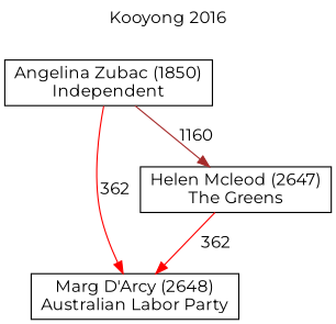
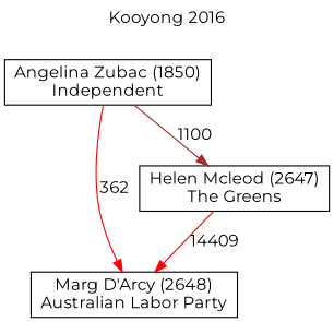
  digraph {
    fontname=Montserrat
    label="Kooyong 2016"
    labelloc=t
    mclimit=10
    node [fontname=Montserrat shape=box]
    edge [color=red fontname=Montserrat]
    n1 [label="Marg D'Arcy (2648)\nAustralian Labor Party"]
    n2 [label="Helen Mcleod (2647)\nThe Greens"]
    n3 [label="Angelina Zubac (1850)\nIndependent"]
-   n2 -> n1 [label=362]
+   n2 -> n1 [label=14409]
    n3 -> n1 [label=362]
-   n3 -> n2 [color=brown label=1160]
+   n3 -> n2 [color=brown label=1100]
  }
